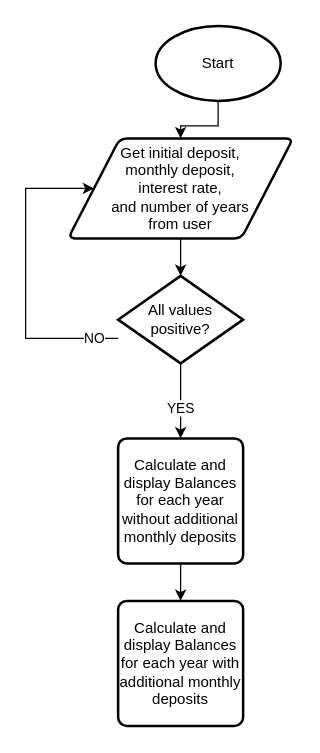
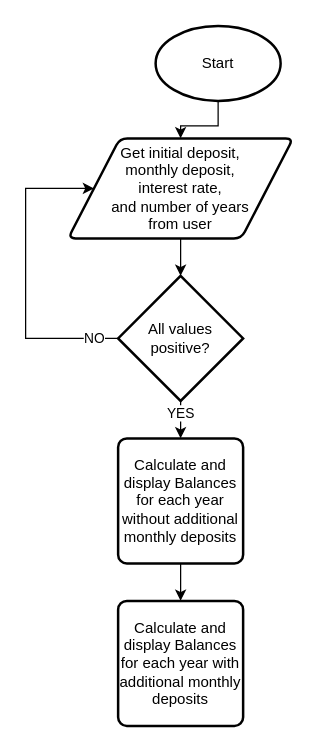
  <mxCell id="0" />
  <mxCell id="1" parent="0" />
  <mxCell id="2" value="" style="edgeStyle=orthogonalEdgeStyle;rounded=0;orthogonalLoop=1;jettySize=auto;html=1;" edge="1" parent="1" source="3" target="5"><mxGeometry relative="1" as="geometry" /></mxCell>
  <mxCell id="3" value="Start" style="strokeWidth=2;html=1;shape=mxgraph.flowchart.start_1;whiteSpace=wrap;" vertex="1" parent="1"><mxGeometry x="124" y="20" width="100" height="60" as="geometry" /></mxCell>
  <mxCell id="4" value="" style="edgeStyle=orthogonalEdgeStyle;rounded=0;orthogonalLoop=1;jettySize=auto;html=1;" edge="1" parent="1" source="5" target="8"><mxGeometry relative="1" as="geometry" /></mxCell>
  <mxCell id="5" value="Get initial deposit,&lt;br&gt;monthly deposit,&lt;br&gt;interest rate,&lt;br&gt;and number of years&lt;br&gt;from user" style="shape=parallelogram;html=1;strokeWidth=2;perimeter=parallelogramPerimeter;whiteSpace=wrap;rounded=1;arcSize=12;size=0.23;" vertex="1" parent="1"><mxGeometry x="54" y="110" width="180" height="80" as="geometry" /></mxCell>
  <mxCell id="6" value="NO" style="edgeStyle=orthogonalEdgeStyle;rounded=0;orthogonalLoop=1;jettySize=auto;html=1;entryX=0;entryY=0.5;entryDx=0;entryDy=0;" edge="1" parent="1" source="8" target="5"><mxGeometry x="-0.845" relative="1" as="geometry"><mxPoint x="14" y="270" as="targetPoint" /><Array as="points"><mxPoint x="20" y="270" /><mxPoint x="20" y="150" /></Array><mxPoint as="offset" /></mxGeometry></mxCell>
  <mxCell id="7" value="YES" style="edgeStyle=orthogonalEdgeStyle;rounded=0;orthogonalLoop=1;jettySize=auto;html=1;" edge="1" parent="1" source="8" target="10"><mxGeometry x="0.2" relative="1" as="geometry"><mxPoint as="offset" /></mxGeometry></mxCell>
- <mxCell id="8" value="All values positive?" style="strokeWidth=2;html=1;shape=mxgraph.flowchart.decision;whiteSpace=wrap;" vertex="1" parent="1"><mxGeometry x="94" y="220" width="100" height="70" as="geometry" /></mxCell>
+ <mxCell id="8" value="All values positive?" style="strokeWidth=2;html=1;shape=mxgraph.flowchart.decision;whiteSpace=wrap;" vertex="1" parent="1"><mxGeometry x="94" y="220" width="100" height="100" as="geometry" /></mxCell>
  <mxCell id="9" value="" style="edgeStyle=orthogonalEdgeStyle;rounded=0;orthogonalLoop=1;jettySize=auto;html=1;" edge="1" parent="1" source="10" target="11"><mxGeometry relative="1" as="geometry" /></mxCell>
  <mxCell id="10" value="Calculate and display Balances for each year without additional monthly deposits" style="rounded=1;whiteSpace=wrap;html=1;absoluteArcSize=1;arcSize=14;strokeWidth=2;" vertex="1" parent="1"><mxGeometry x="94" y="350" width="100" height="100" as="geometry" /></mxCell>
  <mxCell id="11" value="Calculate and display Balances for each year with additional monthly deposits" style="rounded=1;whiteSpace=wrap;html=1;absoluteArcSize=1;arcSize=14;strokeWidth=2;" vertex="1" parent="1"><mxGeometry x="94" y="480" width="100" height="100" as="geometry" /></mxCell>
